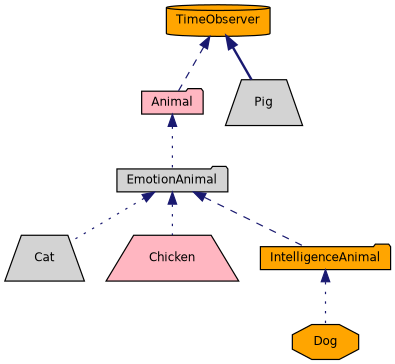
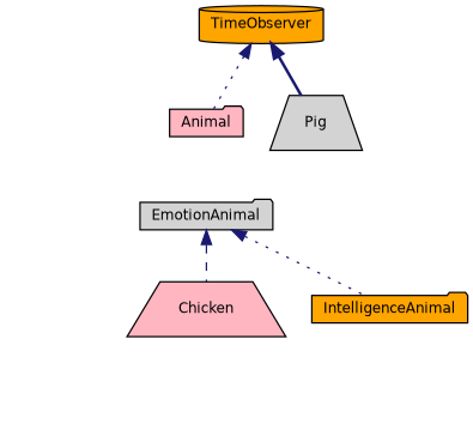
  digraph {
    node [color=black fillcolor=orange fontname=Helvetica fontsize=10 shape=folder style=filled]
    edge [color=midnightblue dir=back fontname=Helvetica fontsize=10 labelfontname=Helvetica labelfontsize=10 style=dotted]
    n1 [fontcolor=black height=0.2 label=TimeObserver shape=cylinder width=0.4]
    n2 [fillcolor=lightpink height=0.2 label=Animal width=0.4]
    n3 [fillcolor=lightgrey height=0.2 label=Pig shape=trapezium width=0.4]
    n4 [fillcolor=lightgrey height=0.2 label=EmotionAnimal width=0.4]
-   n5 [fillcolor=lightgrey height=0.2 label=Cat shape=trapezium width=0.4]
    n6 [fillcolor=lightpink height=0.2 label=Chicken shape=trapezium width=0.4]
    n7 [height=0.2 label=IntelligenceAnimal width=0.4]
-   n8 [height=0.2 label=Dog shape=octagon width=0.4]
-   n1 -> n2 [style=dashed]
+   n1 -> n2
    n1 -> n3 [style=bold]
-   n2 -> n4
-   n4 -> n5
-   n4 -> n6
-   n4 -> n7 [style=dashed]
-   n7 -> n8
+   n4 -> n6 [style=dashed]
+   n4 -> n7
  }
